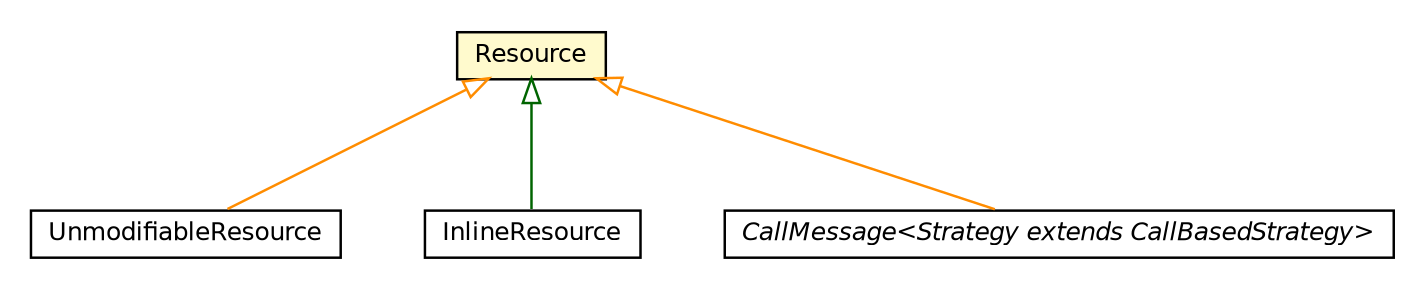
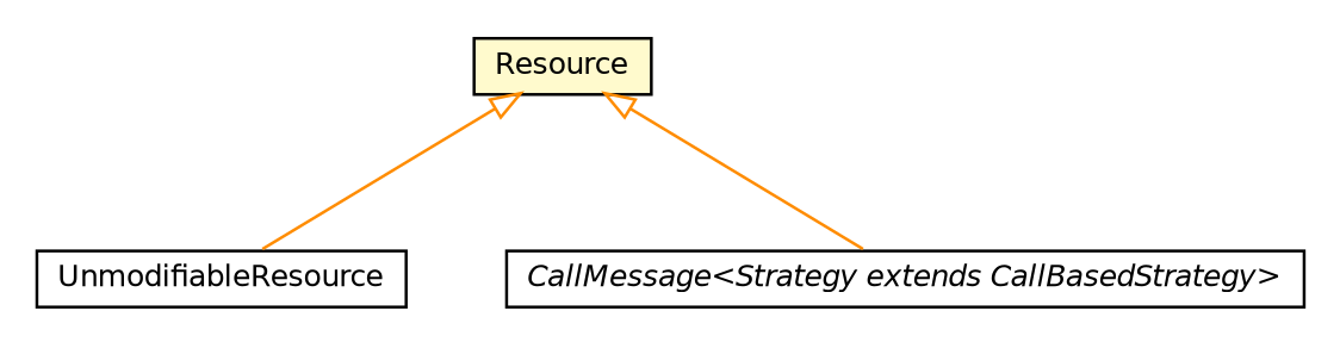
  digraph {
    nodesep=0.25
    ranksep=0.5
    node [fontcolor=black fontname=Helvetica fontsize=10.0 shape=plaintext]
    edge [arrowtail=empty color=darkorange dir=back fontname=Helvetica fontsize=10 headport=p labelfontname=Helvetica labelfontsize=10 tailport=p]
    n1 [label=<<table title="org.universAAL.middleware.rdf.UnmodifiableResource" border="0" cellborder="1" cellspacing="0" cellpadding="2" port="p" href="./UnmodifiableResource.html"> 		<tr><td><table border="0" cellspacing="0" cellpadding="1"> <tr><td align="center" balign="center"> UnmodifiableResource </td></tr> 		</table></td></tr> 		</table>>]
    n2 [label=<<table title="org.universAAL.middleware.rdf.Resource" border="0" cellborder="1" cellspacing="0" cellpadding="2" port="p" bgcolor="lemonChiffon" href="./Resource.html"> 		<tr><td><table border="0" cellspacing="0" cellpadding="1"> <tr><td align="center" balign="center"> Resource </td></tr> 		</table></td></tr> 		</table>>]
-   n3 [label=<<table title="org.universAAL.middleware.util.InlineResource" border="0" cellborder="1" cellspacing="0" cellpadding="2" port="p" href="../util/InlineResource.html"> 		<tr><td><table border="0" cellspacing="0" cellpadding="1"> <tr><td align="center" balign="center"> InlineResource </td></tr> 		</table></td></tr> 		</table>>]
    n4 [label=<<table title="org.universAAL.middleware.ui.impl.generic.CallMessage" border="0" cellborder="1" cellspacing="0" cellpadding="2" port="p" href="../ui/impl/generic/CallMessage.html"> 		<tr><td><table border="0" cellspacing="0" cellpadding="1"> <tr><td align="center" balign="center"><font face="Helvetica-Oblique"> CallMessage&lt;Strategy extends CallBasedStrategy&gt; </font></td></tr> 		</table></td></tr> 		</table>>]
    n2 -> n1
-   n2 -> n3 [color=darkgreen]
    n2 -> n4
  }
